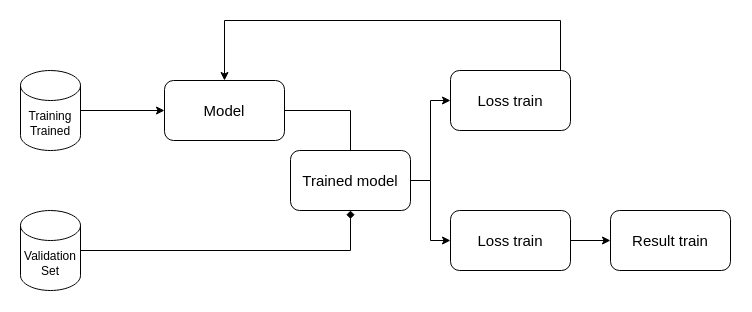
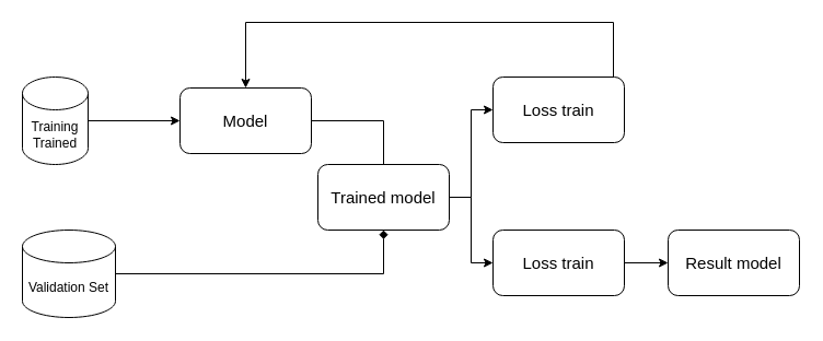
  <mxCell id="0" />
  <mxCell id="1" parent="0" />
  <mxCell id="2" style="edgeStyle=orthogonalEdgeStyle;rounded=0;orthogonalLoop=1;jettySize=auto;html=1;entryX=0;entryY=0.5;entryDx=0;entryDy=0;" edge="1" parent="1" source="3" target="7"><mxGeometry relative="1" as="geometry" /></mxCell>
  <mxCell id="3" value="Training Trained" style="shape=cylinder3;whiteSpace=wrap;html=1;boundedLbl=1;backgroundOutline=1;size=15;" vertex="1" parent="1"><mxGeometry x="20" y="70" width="60" height="80" as="geometry" /></mxCell>
  <mxCell id="4" style="edgeStyle=orthogonalEdgeStyle;rounded=0;orthogonalLoop=1;jettySize=auto;html=1;entryX=0.5;entryY=1;entryDx=0;entryDy=0;endArrow=diamond;" edge="1" parent="1" source="5" target="10"><mxGeometry relative="1" as="geometry" /></mxCell>
- <mxCell id="5" value="Validation Set" style="shape=cylinder3;whiteSpace=wrap;html=1;boundedLbl=1;backgroundOutline=1;size=15;" vertex="1" parent="1"><mxGeometry x="20" y="210" width="60" height="80" as="geometry" /></mxCell>
+ <mxCell id="5" value="Validation Set" style="shape=cylinder3;whiteSpace=wrap;html=1;boundedLbl=1;backgroundOutline=1;size=15;" vertex="1" parent="1"><mxGeometry x="20" y="210" width="85" height="80" as="geometry" /></mxCell>
  <mxCell id="6" style="edgeStyle=orthogonalEdgeStyle;rounded=0;orthogonalLoop=1;jettySize=auto;html=1;endArrow=none;" edge="1" parent="1" source="7" target="10"><mxGeometry relative="1" as="geometry" /></mxCell>
  <mxCell id="7" value="&lt;font style=&quot;font-size: 15px;&quot;&gt;Model&lt;/font&gt;" style="rounded=1;whiteSpace=wrap;html=1;" vertex="1" parent="1"><mxGeometry x="164" y="80" width="120" height="60" as="geometry" /></mxCell>
  <mxCell id="8" style="edgeStyle=orthogonalEdgeStyle;rounded=0;orthogonalLoop=1;jettySize=auto;html=1;entryX=0;entryY=0.5;entryDx=0;entryDy=0;" edge="1" parent="1" source="10" target="12"><mxGeometry relative="1" as="geometry" /></mxCell>
  <mxCell id="9" style="edgeStyle=orthogonalEdgeStyle;rounded=0;orthogonalLoop=1;jettySize=auto;html=1;entryX=0;entryY=0.5;entryDx=0;entryDy=0;" edge="1" parent="1" source="10" target="14"><mxGeometry relative="1" as="geometry" /></mxCell>
  <mxCell id="10" value="&lt;font style=&quot;font-size: 15px;&quot;&gt;Trained model&lt;/font&gt;" style="rounded=1;whiteSpace=wrap;html=1;" vertex="1" parent="1"><mxGeometry x="290" y="150" width="120" height="60" as="geometry" /></mxCell>
  <mxCell id="11" style="edgeStyle=orthogonalEdgeStyle;rounded=0;orthogonalLoop=1;jettySize=auto;html=1;entryX=0.5;entryY=0;entryDx=0;entryDy=0;" edge="1" parent="1" source="12" target="7"><mxGeometry relative="1" as="geometry"><Array as="points"><mxPoint x="560" y="20" /><mxPoint x="224" y="20" /></Array></mxGeometry></mxCell>
  <mxCell id="12" value="&lt;font style=&quot;font-size: 15px;&quot;&gt;Loss train&lt;/font&gt;" style="rounded=1;whiteSpace=wrap;html=1;" vertex="1" parent="1"><mxGeometry x="450" y="70" width="120" height="60" as="geometry" /></mxCell>
  <mxCell id="13" style="edgeStyle=orthogonalEdgeStyle;rounded=0;orthogonalLoop=1;jettySize=auto;html=1;" edge="1" parent="1" source="14" target="15"><mxGeometry relative="1" as="geometry" /></mxCell>
  <mxCell id="14" value="&lt;font style=&quot;font-size: 15px;&quot;&gt;Loss train&lt;/font&gt;" style="rounded=1;whiteSpace=wrap;html=1;" vertex="1" parent="1"><mxGeometry x="450" y="210" width="120" height="60" as="geometry" /></mxCell>
- <mxCell id="15" value="&lt;font style=&quot;font-size: 15px;&quot;&gt;Result train&lt;/font&gt;" style="rounded=1;whiteSpace=wrap;html=1;" vertex="1" parent="1"><mxGeometry x="610" y="210" width="120" height="60" as="geometry" /></mxCell>
+ <mxCell id="15" value="&lt;font style=&quot;font-size: 15px;&quot;&gt;Result model&lt;/font&gt;" style="rounded=1;whiteSpace=wrap;html=1;" vertex="1" parent="1"><mxGeometry x="610" y="210" width="120" height="60" as="geometry" /></mxCell>
